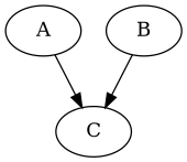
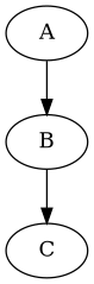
  digraph {
    A
    B
    C
-   A -> C
+   A -> B
    B -> C
  }
